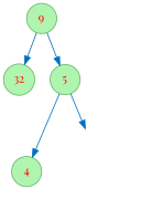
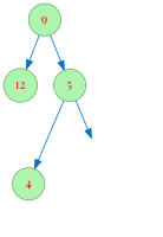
  digraph {
    fontname="Playfair Display"
    node [color="#66B268" fillcolor="#AFF4AF" fontcolor=red fontname="Playfair Display" shape=circle style=filled]
    edge [color="#0070BF" fontname="Playfair Display"]
    n1 [label=9]
-   n2 [label=32]
+   n2 [label=12]
    n3 [label=5]
    n4 [label=4]
    l885284298 [style=invis]
    n1 -> n2
    n1 -> n3
    n3 -> n4
    n3 -> l885284298
  }
